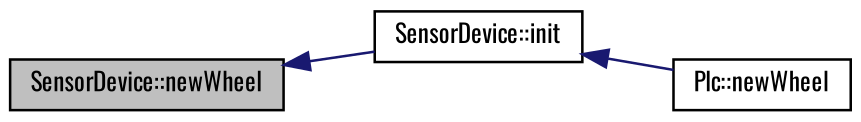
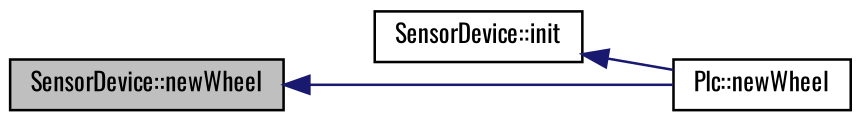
  digraph {
    fontname=Oswald
    rankdir=LR
    node [color=black fillcolor=white fontname=Oswald fontsize=10 shape=record style=filled]
    edge [color=midnightblue dir=back fontname=Oswald fontsize=10 labelfontname=Helvetica labelfontsize=10 style=solid]
    n1 [fillcolor=grey75 fontcolor=black height=0.2 label="SensorDevice::newWheel" width=0.4]
    n2 [height=0.2 label="SensorDevice::init" width=0.4]
    n3 [height=0.2 label="Plc::newWheel" width=0.4]
-   n1 -> n2
+   n1 -> n3
    n2 -> n3
  }
